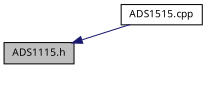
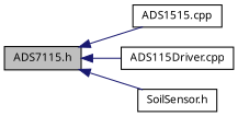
  digraph {
    fontname="Noto Sans"
    rankdir=LR
    node [color=black fillcolor=white fontname="Noto Sans" fontsize=10 shape=record style=filled]
    edge [color=midnightblue dir=back fontname="Noto Sans" fontsize=10 labelfontname=Helvetica labelfontsize=10 style=solid]
-   n1 [fillcolor=grey75 fontcolor=black height=0.2 label="ADS1115.h" width=0.4]
+   n1 [fillcolor=grey75 fontcolor=black height=0.2 label="ADS7115.h" width=0.4]
    n2 [height=0.2 label="ADS1515.cpp" width=0.4]
+   n3 [height=0.2 label="ADS115Driver.cpp" width=0.4]
+   n4 [height=0.2 label="SoilSensor.h" width=0.4]
    n1 -> n2
+   n1 -> n3
+   n1 -> n4
  }
